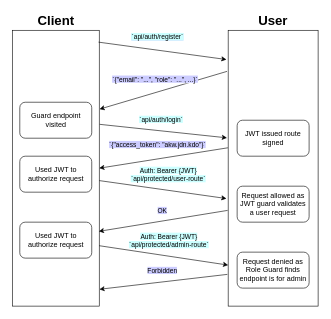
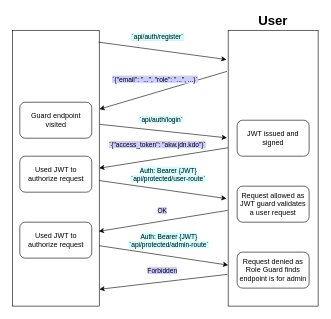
  <mxCell id="0" />
  <mxCell id="1" parent="0" />
  <mxCell id="2" value="" style="rounded=0;whiteSpace=wrap;html=1;" vertex="1" parent="1"><mxGeometry x="20" y="50" width="145" height="460" as="geometry" /></mxCell>
  <mxCell id="3" value="" style="rounded=0;whiteSpace=wrap;html=1;" vertex="1" parent="1"><mxGeometry x="380" y="50" width="150" height="460" as="geometry" /></mxCell>
  <mxCell id="4" value="" style="endArrow=classic;html=1;rounded=0;exitX=0.992;exitY=0.043;exitDx=0;exitDy=0;exitPerimeter=0;entryX=-0.019;entryY=0.106;entryDx=0;entryDy=0;entryPerimeter=0;" edge="1" parent="1" source="2" target="3"><mxGeometry width="50" height="50" relative="1" as="geometry"><mxPoint x="200" y="350" as="sourcePoint" /><mxPoint x="250" y="300" as="targetPoint" /></mxGeometry></mxCell>
  <mxCell id="5" value="&lt;span style=&quot;background-color: rgb(204, 255, 255);&quot;&gt;`api/auth/register`&lt;/span&gt;" style="edgeLabel;html=1;align=center;verticalAlign=middle;resizable=0;points=[];fontColor=#000000;labelBackgroundColor=#CCE5FF;" vertex="1" connectable="0" parent="4"><mxGeometry x="-0.086" y="2" relative="1" as="geometry"><mxPoint y="-20" as="offset" /></mxGeometry></mxCell>
  <mxCell id="6" value="" style="endArrow=classic;html=1;rounded=0;entryX=1.003;entryY=0.286;entryDx=0;entryDy=0;exitX=-0.013;exitY=0.149;exitDx=0;exitDy=0;exitPerimeter=0;entryPerimeter=0;" edge="1" parent="1" source="3" target="2"><mxGeometry width="50" height="50" relative="1" as="geometry"><mxPoint x="200" y="350" as="sourcePoint" /><mxPoint x="250" y="300" as="targetPoint" /></mxGeometry></mxCell>
  <mxCell id="7" value="&lt;span style=&quot;background-color: rgb(204, 204, 255);&quot;&gt;`{&quot;email&quot;: &quot;...&quot;, &quot;role&quot;: &quot;...&quot;, ...}`&lt;/span&gt;" style="edgeLabel;html=1;align=center;verticalAlign=middle;resizable=0;points=[];" vertex="1" connectable="0" parent="6"><mxGeometry x="0.329" y="-2" relative="1" as="geometry"><mxPoint x="21" y="-27" as="offset" /></mxGeometry></mxCell>
  <mxCell id="8" value="&lt;span style=&quot;background-color: rgb(204, 255, 255);&quot;&gt;`api/auth/login`&lt;/span&gt;" style="endArrow=classic;html=1;rounded=0;entryX=-0.013;entryY=0.39;entryDx=0;entryDy=0;entryPerimeter=0;exitX=1.005;exitY=0.341;exitDx=0;exitDy=0;exitPerimeter=0;" edge="1" parent="1" source="2" target="3"><mxGeometry x="-0.051" y="19" width="50" height="50" relative="1" as="geometry"><mxPoint x="170" y="190" as="sourcePoint" /><mxPoint x="220" y="330" as="targetPoint" /><mxPoint as="offset" /></mxGeometry></mxCell>
  <mxCell id="9" value="" style="endArrow=classic;html=1;rounded=0;entryX=1;entryY=0.5;entryDx=0;entryDy=0;exitX=-0.003;exitY=0.426;exitDx=0;exitDy=0;exitPerimeter=0;" edge="1" parent="1" source="3" target="2"><mxGeometry width="50" height="50" relative="1" as="geometry"><mxPoint x="170" y="420" as="sourcePoint" /><mxPoint x="220" y="370" as="targetPoint" /></mxGeometry></mxCell>
  <mxCell id="10" value="&lt;span style=&quot;background-color: rgb(204, 204, 255);&quot;&gt;`{&quot;access_token&quot;: &quot;akw.jdn.kdo&quot;}`&lt;/span&gt;" style="edgeLabel;html=1;align=center;verticalAlign=middle;resizable=0;points=[];" vertex="1" connectable="0" parent="9"><mxGeometry x="0.199" y="-4" relative="1" as="geometry"><mxPoint x="11" y="-22" as="offset" /></mxGeometry></mxCell>
  <mxCell id="11" value="" style="endArrow=classic;html=1;rounded=0;exitX=1.001;exitY=0.545;exitDx=0;exitDy=0;exitPerimeter=0;entryX=-0.019;entryY=0.61;entryDx=0;entryDy=0;entryPerimeter=0;" edge="1" parent="1" source="2" target="3"><mxGeometry width="50" height="50" relative="1" as="geometry"><mxPoint x="210" y="430" as="sourcePoint" /><mxPoint x="360" y="330" as="targetPoint" /></mxGeometry></mxCell>
  <mxCell id="12" value="&lt;span style=&quot;background-color: rgb(204, 255, 255);&quot;&gt;Auth: Bearer {JWT}&lt;br&gt;`api/protected/user-route`&lt;/span&gt;" style="edgeLabel;html=1;align=center;verticalAlign=middle;resizable=0;points=[];" vertex="1" connectable="0" parent="11"><mxGeometry x="-0.01" y="-2" relative="1" as="geometry"><mxPoint x="10" y="-27" as="offset" /></mxGeometry></mxCell>
  <mxCell id="13" value="" style="endArrow=classic;html=1;rounded=0;entryX=0.995;entryY=0.729;entryDx=0;entryDy=0;exitX=-0.006;exitY=0.653;exitDx=0;exitDy=0;exitPerimeter=0;entryPerimeter=0;" edge="1" parent="1" source="3" target="2"><mxGeometry width="50" height="50" relative="1" as="geometry"><mxPoint x="380" y="380" as="sourcePoint" /><mxPoint x="165" y="433" as="targetPoint" /></mxGeometry></mxCell>
  <mxCell id="14" value="&lt;span style=&quot;background-color: rgb(204, 204, 255);&quot;&gt;OK&lt;/span&gt;" style="edgeLabel;html=1;align=center;verticalAlign=middle;resizable=0;points=[];" vertex="1" connectable="0" parent="13"><mxGeometry x="0.199" y="-4" relative="1" as="geometry"><mxPoint x="19" y="-17" as="offset" /></mxGeometry></mxCell>
  <mxCell id="15" value="" style="endArrow=classic;html=1;rounded=0;exitX=0.999;exitY=0.781;exitDx=0;exitDy=0;exitPerimeter=0;entryX=-0.001;entryY=0.815;entryDx=0;entryDy=0;entryPerimeter=0;" edge="1" parent="1" source="2"><mxGeometry width="50" height="50" relative="1" as="geometry"><mxPoint x="167.97" y="420" as="sourcePoint" /><mxPoint x="380" y="441.62" as="targetPoint" /></mxGeometry></mxCell>
  <mxCell id="16" value="&lt;span style=&quot;background-color: rgb(204, 255, 255);&quot;&gt;Auth: Bearer {JWT}&lt;br&gt;`api/protected/admin-route`&lt;/span&gt;" style="edgeLabel;html=1;align=center;verticalAlign=middle;resizable=0;points=[];" vertex="1" connectable="0" parent="15"><mxGeometry x="-0.01" y="-2" relative="1" as="geometry"><mxPoint x="9" y="-27" as="offset" /></mxGeometry></mxCell>
  <mxCell id="17" value="" style="endArrow=classic;html=1;rounded=0;entryX=1.002;entryY=0.939;entryDx=0;entryDy=0;exitX=-0.009;exitY=0.885;exitDx=0;exitDy=0;exitPerimeter=0;entryPerimeter=0;" edge="1" parent="1" source="3" target="2"><mxGeometry width="50" height="50" relative="1" as="geometry"><mxPoint x="391" y="383" as="sourcePoint" /><mxPoint x="174" y="395" as="targetPoint" /></mxGeometry></mxCell>
  <mxCell id="18" value="&lt;span style=&quot;background-color: rgb(204, 204, 255);&quot;&gt;Forbidden&lt;/span&gt;" style="edgeLabel;html=1;align=center;verticalAlign=middle;resizable=0;points=[];" vertex="1" connectable="0" parent="17"><mxGeometry x="0.199" y="-4" relative="1" as="geometry"><mxPoint x="19" y="-18" as="offset" /></mxGeometry></mxCell>
- <mxCell id="19" value="JWT issued route signed" style="rounded=1;whiteSpace=wrap;html=1;" vertex="1" parent="1"><mxGeometry x="395" y="200" width="120" height="60" as="geometry" /></mxCell>
+ <mxCell id="19" value="JWT issued and signed" style="rounded=1;whiteSpace=wrap;html=1;" vertex="1" parent="1"><mxGeometry x="395" y="200" width="120" height="60" as="geometry" /></mxCell>
  <mxCell id="20" value="Request allowed as JWT guard validates a user request" style="rounded=1;whiteSpace=wrap;html=1;" vertex="1" parent="1"><mxGeometry x="395" y="310" width="120" height="60" as="geometry" /></mxCell>
  <mxCell id="21" value="Request denied as Role Guard finds endpoint is for admin" style="rounded=1;whiteSpace=wrap;html=1;" vertex="1" parent="1"><mxGeometry x="395" y="420" width="120" height="60" as="geometry" /></mxCell>
- <mxCell id="22" value="Client" style="text;html=1;strokeColor=none;fillColor=none;align=center;verticalAlign=middle;whiteSpace=wrap;rounded=0;fontStyle=1;fontSize=22;" vertex="1" parent="1"><mxGeometry x="38.75" y="20" width="107.5" height="30" as="geometry" /></mxCell>
  <mxCell id="23" value="User" style="text;html=1;strokeColor=none;fillColor=none;align=center;verticalAlign=middle;whiteSpace=wrap;rounded=0;fontStyle=1;fontSize=22;" vertex="1" parent="1"><mxGeometry x="401.25" y="20" width="107.5" height="30" as="geometry" /></mxCell>
  <mxCell id="24" value="Guard endpoint visited" style="rounded=1;whiteSpace=wrap;html=1;" vertex="1" parent="1"><mxGeometry x="32.5" y="170" width="120" height="60" as="geometry" /></mxCell>
  <mxCell id="25" value="Used JWT to authorize request" style="rounded=1;whiteSpace=wrap;html=1;" vertex="1" parent="1"><mxGeometry x="32.5" y="260" width="120" height="60" as="geometry" /></mxCell>
  <mxCell id="26" value="Used JWT to authorize request" style="rounded=1;whiteSpace=wrap;html=1;" vertex="1" parent="1"><mxGeometry x="32.5" y="370" width="120" height="60" as="geometry" /></mxCell>
